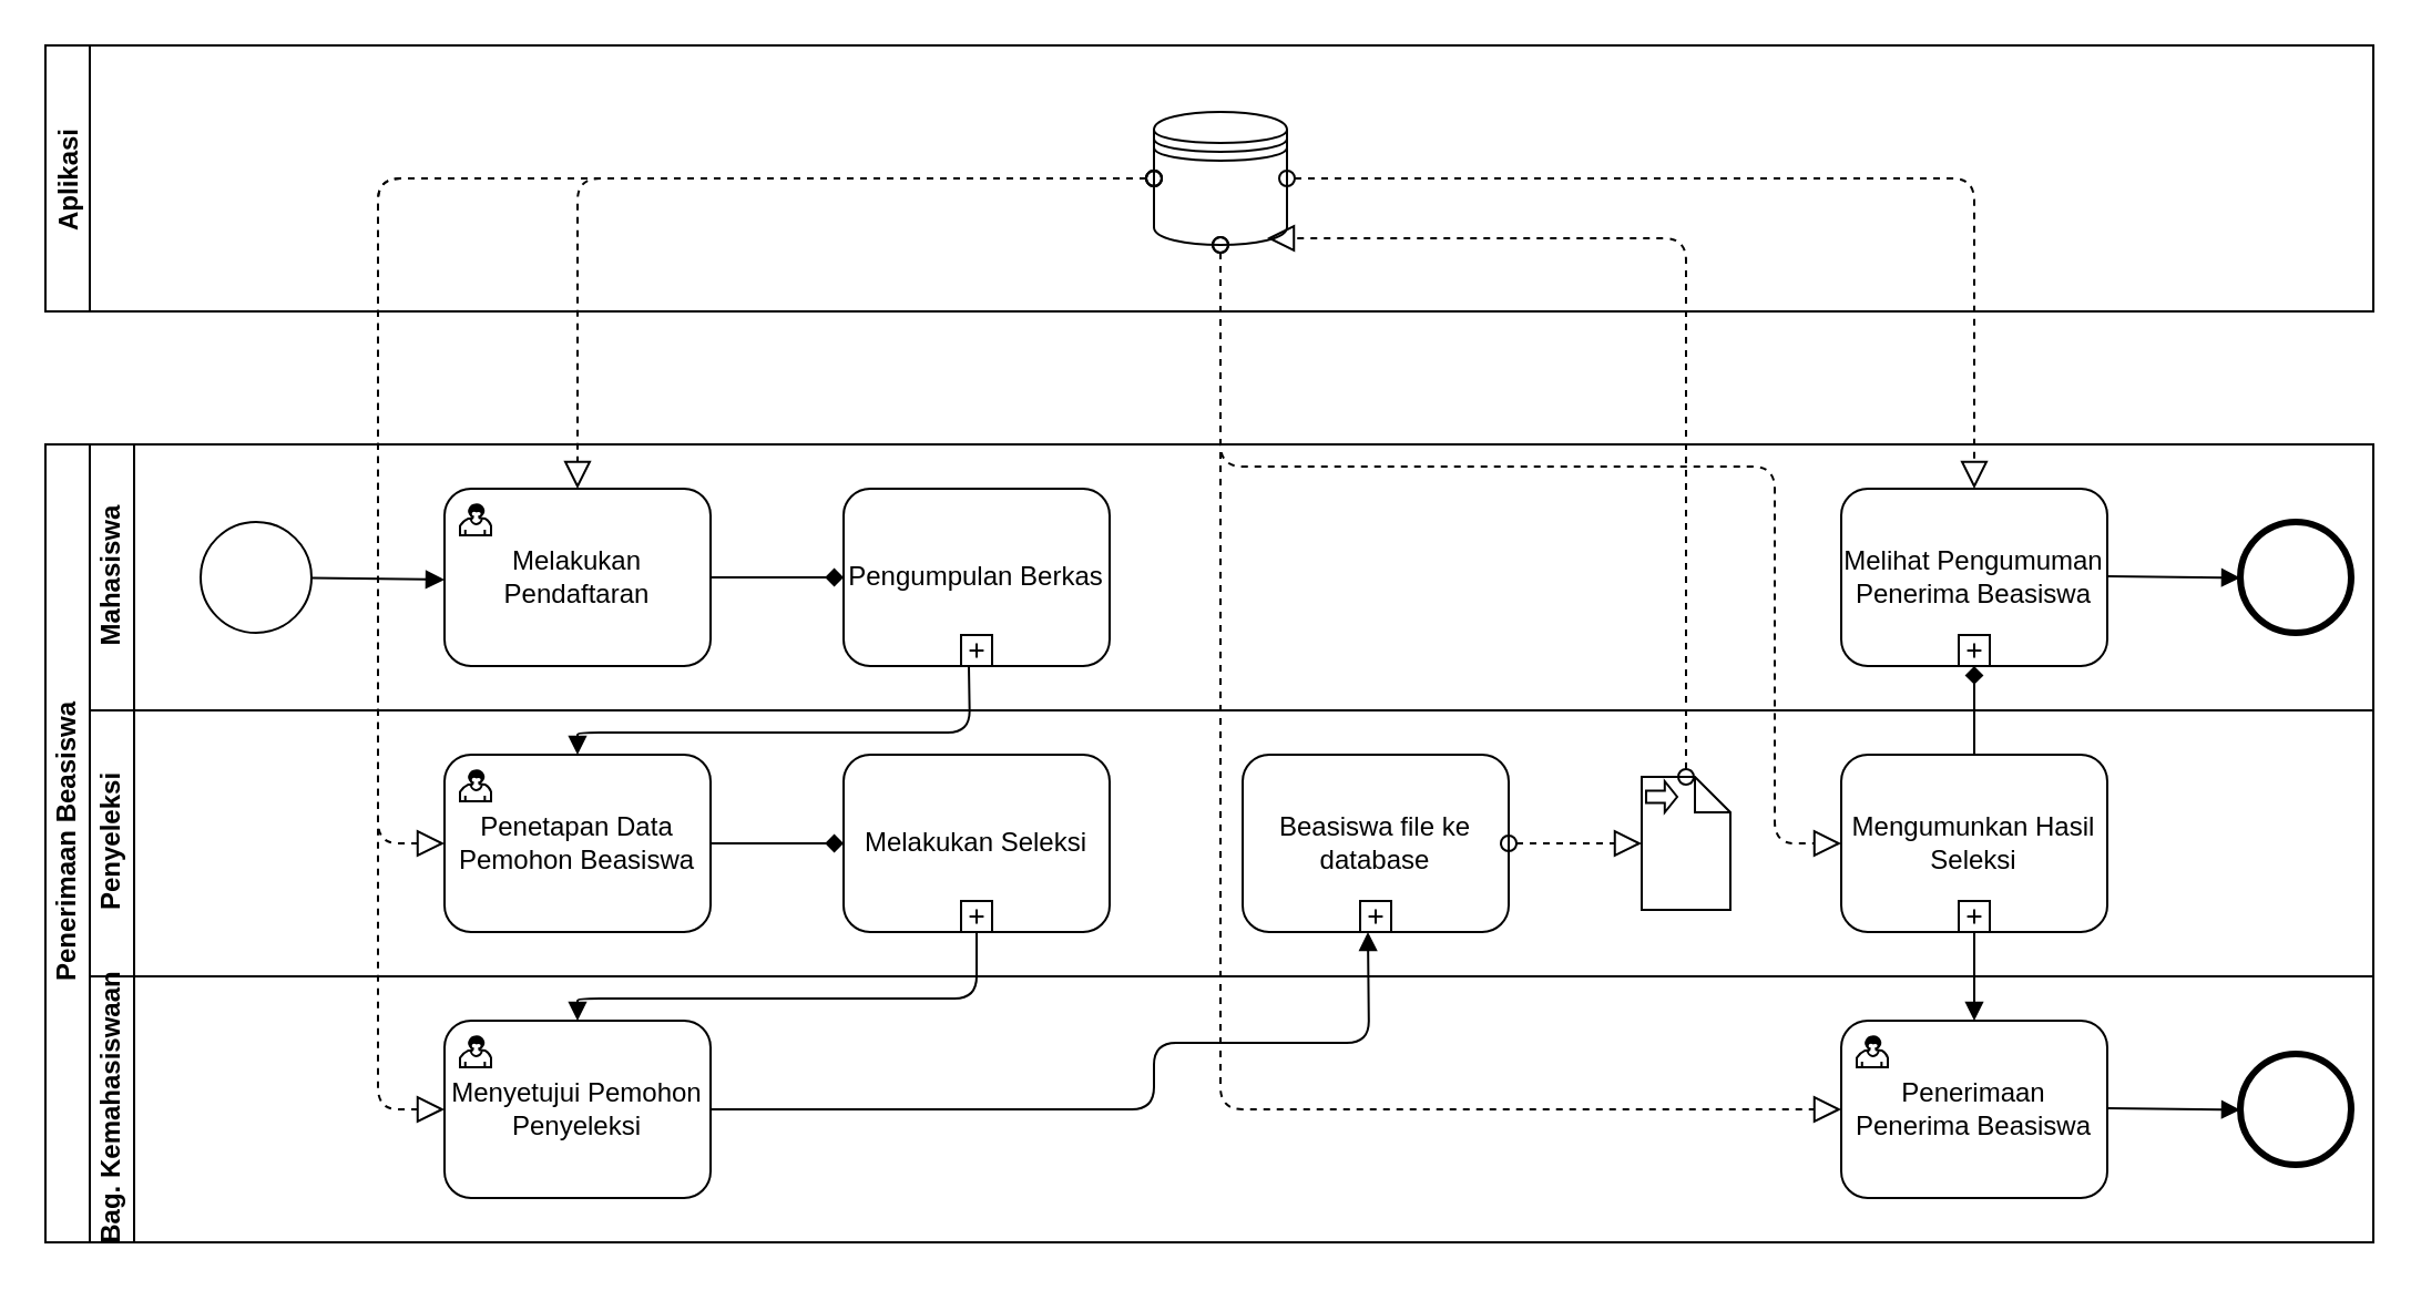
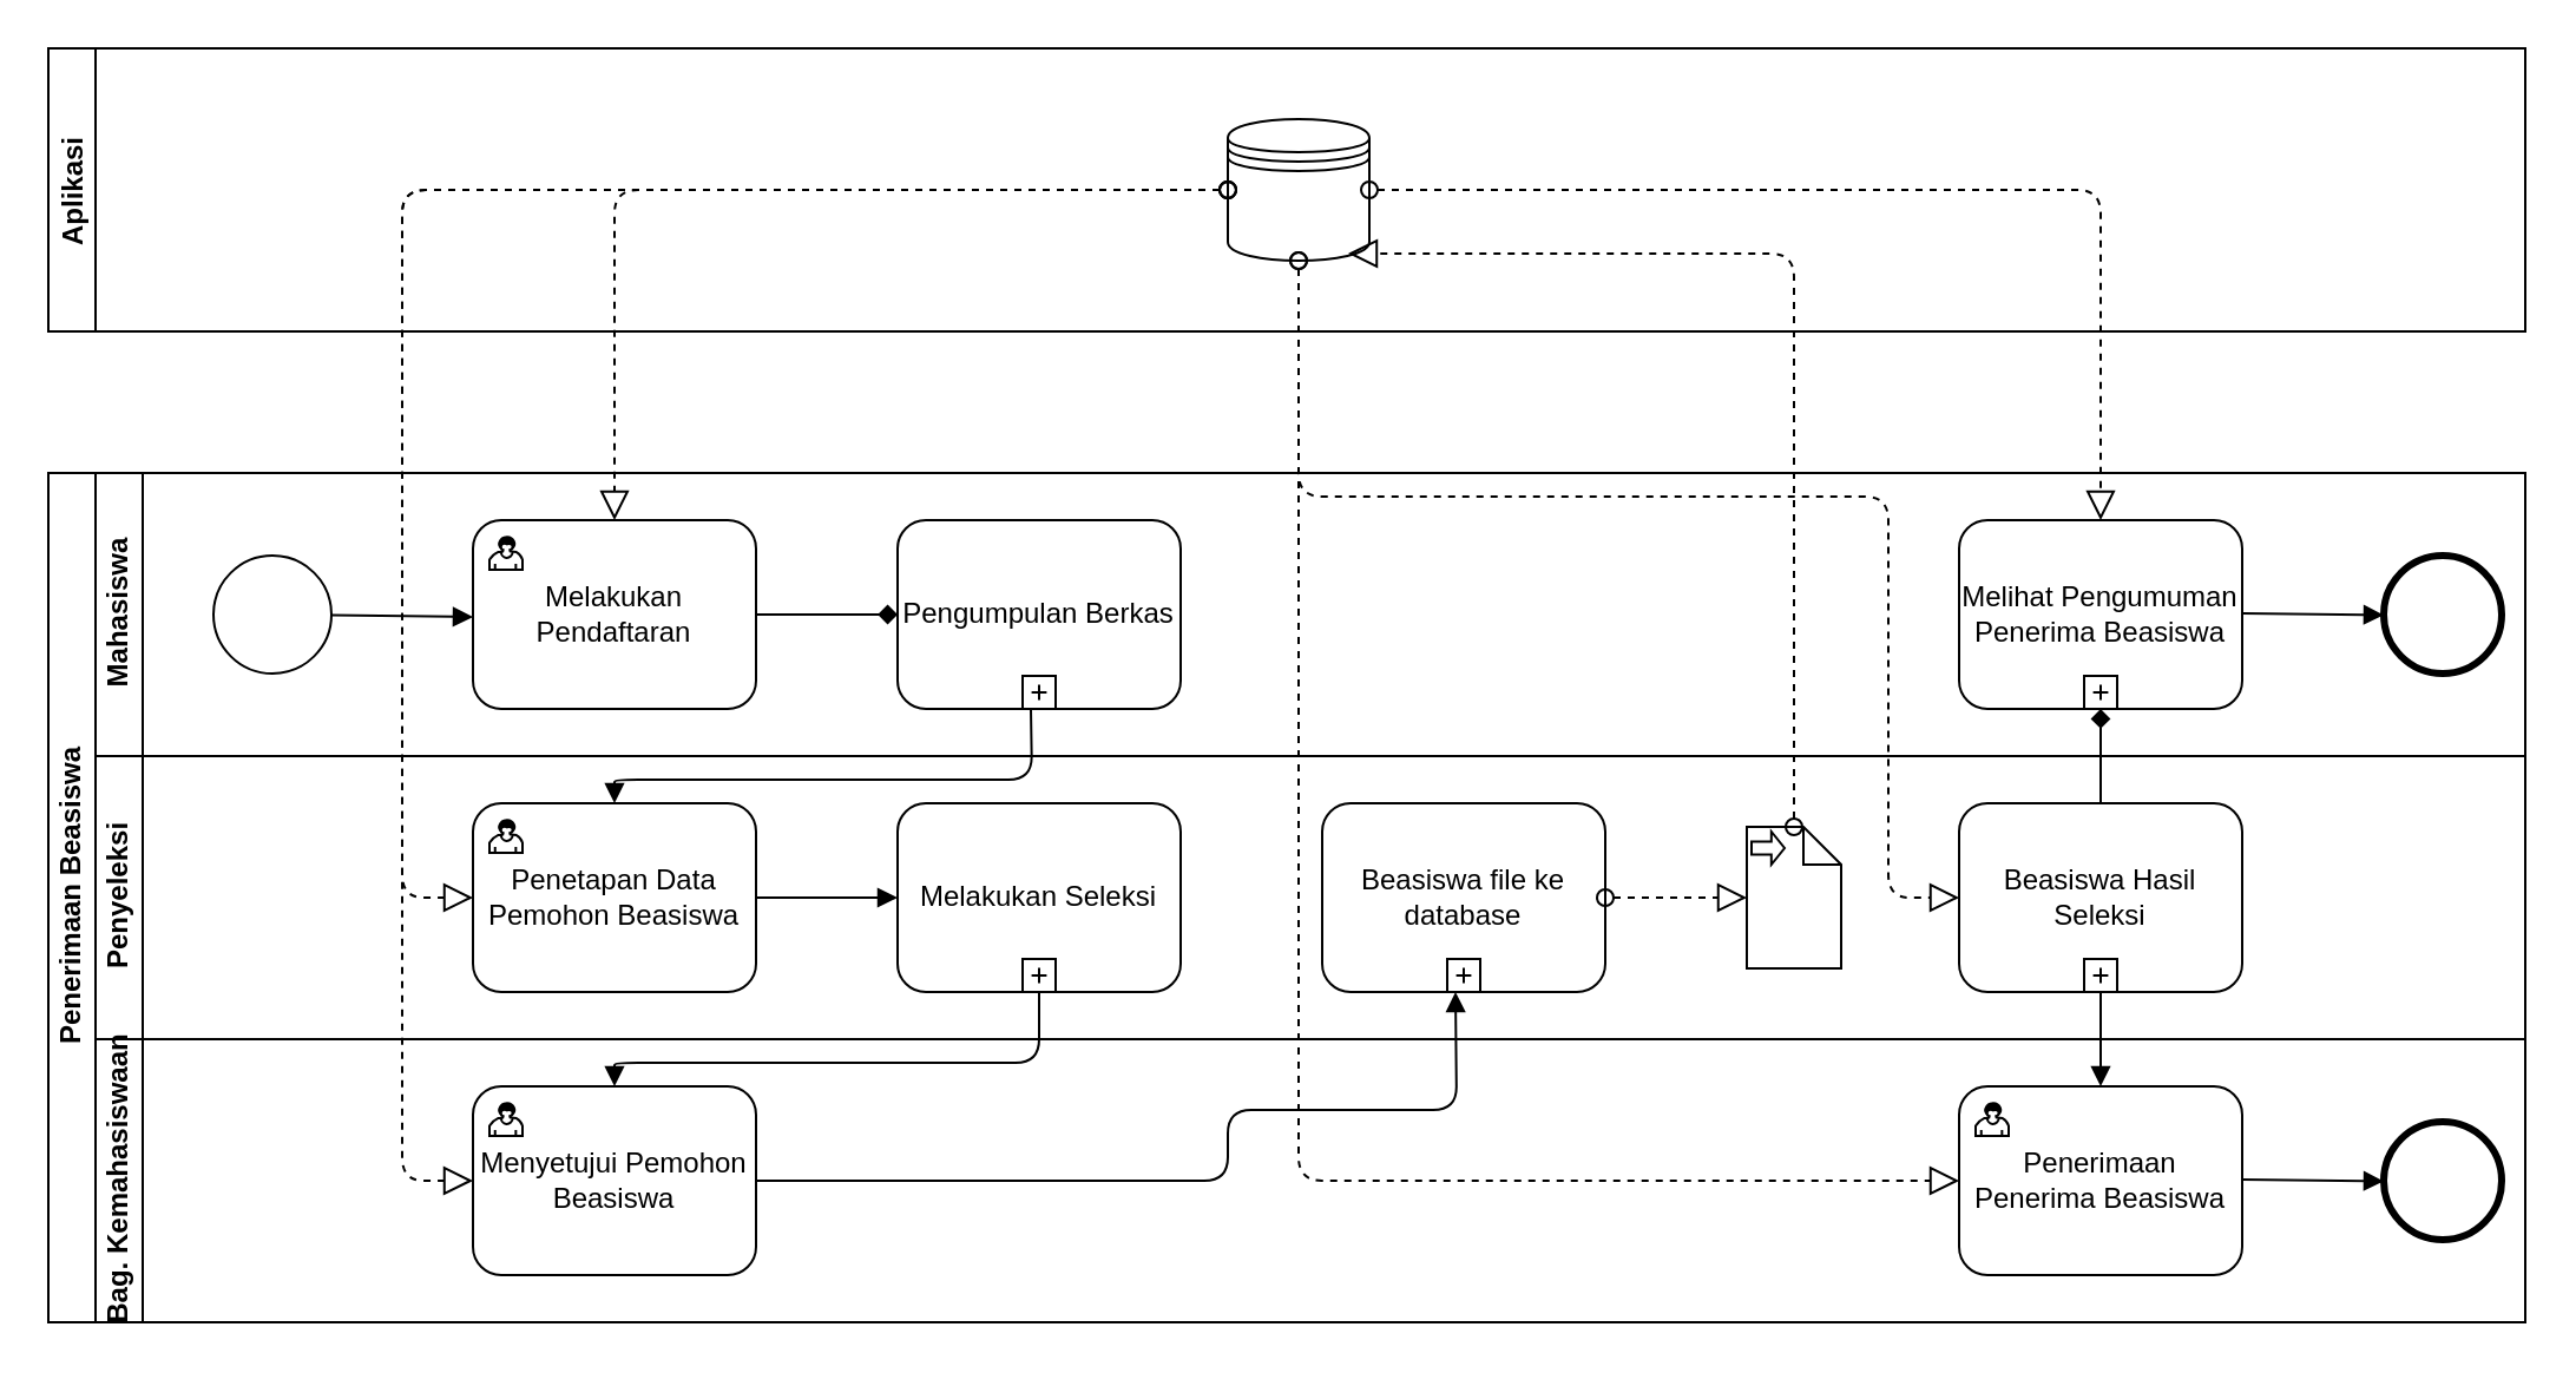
  <mxCell id="0" />
  <mxCell id="1" parent="0" />
  <mxCell id="2" value="Penerimaan Beasiswa" style="swimlane;html=1;childLayout=stackLayout;resizeParent=1;resizeParentMax=0;horizontal=0;startSize=20;horizontalStack=0;" parent="1" vertex="1"><mxGeometry x="20" y="200" width="1050" height="360" as="geometry" /></mxCell>
  <mxCell id="3" value="Mahasiswa" style="swimlane;html=1;startSize=20;horizontal=0;" parent="2" vertex="1"><mxGeometry x="20" width="1030" height="120" as="geometry" /></mxCell>
  <mxCell id="4" value="" style="endArrow=block;endFill=1;endSize=6;html=1;" parent="3" edge="1"><mxGeometry width="100" relative="1" as="geometry"><mxPoint x="909.998" y="59.504" as="sourcePoint" /><mxPoint x="970" y="60.21" as="targetPoint" /></mxGeometry></mxCell>
  <mxCell id="5" value="Melihat Pengumuman Penerima Beasiswa" style="html=1;whiteSpace=wrap;rounded=1;dropTarget=0;" parent="3" vertex="1"><mxGeometry x="790" y="20" width="120" height="80" as="geometry" /></mxCell>
  <mxCell id="6" value="" style="html=1;shape=plus;outlineConnect=0;" parent="5" vertex="1"><mxGeometry x="0.5" y="1" width="14" height="14" relative="1" as="geometry"><mxPoint x="-7" y="-14" as="offset" /></mxGeometry></mxCell>
  <mxCell id="7" value="" style="shape=mxgraph.bpmn.shape;html=1;verticalLabelPosition=bottom;labelBackgroundColor=#ffffff;verticalAlign=top;align=center;perimeter=ellipsePerimeter;outlineConnect=0;outline=end;symbol=general;" parent="3" vertex="1"><mxGeometry x="970" y="35" width="50" height="50" as="geometry" /></mxCell>
  <mxCell id="8" value="" style="shape=mxgraph.bpmn.shape;html=1;verticalLabelPosition=bottom;labelBackgroundColor=#ffffff;verticalAlign=top;align=center;perimeter=ellipsePerimeter;outlineConnect=0;outline=standard;symbol=general;" parent="3" vertex="1"><mxGeometry x="50" y="35" width="50" height="50" as="geometry" /></mxCell>
  <mxCell id="9" value="Melakukan Pendaftaran" style="html=1;whiteSpace=wrap;rounded=1;dropTarget=0;" parent="3" vertex="1"><mxGeometry x="160" y="20" width="120" height="80" as="geometry" /></mxCell>
  <mxCell id="10" value="" style="html=1;shape=mxgraph.bpmn.user_task;outlineConnect=0;" parent="9" vertex="1"><mxGeometry width="14" height="14" relative="1" as="geometry"><mxPoint x="7" y="7" as="offset" /></mxGeometry></mxCell>
  <mxCell id="11" value="Pengumpulan Berkas" style="html=1;whiteSpace=wrap;rounded=1;dropTarget=0;" parent="3" vertex="1"><mxGeometry x="340" y="20" width="120" height="80" as="geometry" /></mxCell>
  <mxCell id="12" value="" style="html=1;shape=plus;outlineConnect=0;" parent="11" vertex="1"><mxGeometry x="0.5" y="1" width="14" height="14" relative="1" as="geometry"><mxPoint x="-7" y="-14" as="offset" /></mxGeometry></mxCell>
  <mxCell id="13" value="" style="endArrow=diamond;endFill=1;endSize=6;html=1;exitX=1;exitY=0.5;exitDx=0;exitDy=0;entryX=0;entryY=0.5;entryDx=0;entryDy=0;" parent="3" source="9" target="11" edge="1"><mxGeometry width="100" relative="1" as="geometry"><mxPoint x="460" y="80" as="sourcePoint" /><mxPoint x="560" y="80" as="targetPoint" /></mxGeometry></mxCell>
  <mxCell id="14" value="Penyeleksi" style="swimlane;html=1;startSize=20;horizontal=0;" parent="2" vertex="1"><mxGeometry x="20" y="120" width="1030" height="120" as="geometry" /></mxCell>
  <mxCell id="15" value="Beasiswa file ke database" style="html=1;whiteSpace=wrap;rounded=1;dropTarget=0;" vertex="1" parent="14"><mxGeometry x="520" y="20" width="120" height="80" as="geometry" /></mxCell>
  <mxCell id="16" value="" style="html=1;shape=plus;outlineConnect=0;" vertex="1" parent="15"><mxGeometry x="0.5" y="1" width="14" height="14" relative="1" as="geometry"><mxPoint x="-7" y="-14" as="offset" /></mxGeometry></mxCell>
  <mxCell id="17" value="" style="shape=note;whiteSpace=wrap;size=16;html=1;dropTarget=0;" vertex="1" parent="14"><mxGeometry x="700" y="30" width="40" height="60" as="geometry" /></mxCell>
  <mxCell id="18" value="" style="html=1;shape=singleArrow;arrowWidth=0.4;arrowSize=0.4;outlineConnect=0;" vertex="1" parent="17"><mxGeometry width="14" height="14" relative="1" as="geometry"><mxPoint x="2" y="2" as="offset" /></mxGeometry></mxCell>
  <mxCell id="19" value="Penetapan Data Pemohon Beasiswa" style="html=1;whiteSpace=wrap;rounded=1;dropTarget=0;" parent="14" vertex="1"><mxGeometry x="160" y="20" width="120" height="80" as="geometry" /></mxCell>
  <mxCell id="20" value="" style="html=1;shape=mxgraph.bpmn.user_task;outlineConnect=0;" parent="19" vertex="1"><mxGeometry width="14" height="14" relative="1" as="geometry"><mxPoint x="7" y="7" as="offset" /></mxGeometry></mxCell>
  <mxCell id="21" value="Melakukan Seleksi" style="html=1;whiteSpace=wrap;rounded=1;dropTarget=0;" parent="14" vertex="1"><mxGeometry x="340" y="20" width="120" height="80" as="geometry" /></mxCell>
  <mxCell id="22" value="" style="html=1;shape=plus;outlineConnect=0;" parent="21" vertex="1"><mxGeometry x="0.5" y="1" width="14" height="14" relative="1" as="geometry"><mxPoint x="-7" y="-14" as="offset" /></mxGeometry></mxCell>
- <mxCell id="23" value="" style="endArrow=diamond;endFill=1;endSize=6;html=1;exitX=1;exitY=0.5;exitDx=0;exitDy=0;entryX=0;entryY=0.5;entryDx=0;entryDy=0;" parent="14" source="19" target="21" edge="1"><mxGeometry width="100" relative="1" as="geometry"><mxPoint x="460" y="160" as="sourcePoint" /><mxPoint x="560" y="160" as="targetPoint" /></mxGeometry></mxCell>
- <mxCell id="24" value="Mengumunkan Hasil Seleksi" style="html=1;whiteSpace=wrap;rounded=1;dropTarget=0;" parent="14" vertex="1"><mxGeometry x="790" y="20" width="120" height="80" as="geometry" /></mxCell>
+ <mxCell id="23" value="" style="endArrow=block;endFill=1;endSize=6;html=1;exitX=1;exitY=0.5;exitDx=0;exitDy=0;entryX=0;entryY=0.5;entryDx=0;entryDy=0;" parent="14" source="19" target="21" edge="1"><mxGeometry width="100" relative="1" as="geometry"><mxPoint x="460" y="160" as="sourcePoint" /><mxPoint x="560" y="160" as="targetPoint" /></mxGeometry></mxCell>
+ <mxCell id="24" value="Beasiswa Hasil Seleksi" style="html=1;whiteSpace=wrap;rounded=1;dropTarget=0;" parent="14" vertex="1"><mxGeometry x="790" y="20" width="120" height="80" as="geometry" /></mxCell>
  <mxCell id="25" value="" style="html=1;shape=plus;outlineConnect=0;" parent="24" vertex="1"><mxGeometry x="0.5" y="1" width="14" height="14" relative="1" as="geometry"><mxPoint x="-7" y="-14" as="offset" /></mxGeometry></mxCell>
  <mxCell id="26" value="" style="startArrow=oval;startFill=0;startSize=7;endArrow=block;endFill=0;endSize=10;dashed=1;html=1;exitX=1;exitY=0.5;exitDx=0;exitDy=0;entryX=0;entryY=0.5;entryDx=0;entryDy=0;entryPerimeter=0;" edge="1" parent="14" source="15" target="17"><mxGeometry width="100" relative="1" as="geometry"><mxPoint x="460" y="-20" as="sourcePoint" /><mxPoint x="560" y="-20" as="targetPoint" /></mxGeometry></mxCell>
  <mxCell id="27" value="Bag. Kemahasiswaan" style="swimlane;html=1;startSize=20;horizontal=0;" parent="2" vertex="1"><mxGeometry x="20" y="240" width="1030" height="120" as="geometry" /></mxCell>
- <mxCell id="28" value="Menyetujui Pemohon Penyeleksi" style="html=1;whiteSpace=wrap;rounded=1;dropTarget=0;" parent="27" vertex="1"><mxGeometry x="160" y="20" width="120" height="80" as="geometry" /></mxCell>
+ <mxCell id="28" value="Menyetujui Pemohon Beasiswa" style="html=1;whiteSpace=wrap;rounded=1;dropTarget=0;" parent="27" vertex="1"><mxGeometry x="160" y="20" width="120" height="80" as="geometry" /></mxCell>
  <mxCell id="29" value="" style="html=1;shape=mxgraph.bpmn.user_task;outlineConnect=0;" parent="28" vertex="1"><mxGeometry width="14" height="14" relative="1" as="geometry"><mxPoint x="7" y="7" as="offset" /></mxGeometry></mxCell>
  <mxCell id="30" value="" style="shape=mxgraph.bpmn.shape;html=1;verticalLabelPosition=bottom;labelBackgroundColor=#ffffff;verticalAlign=top;align=center;perimeter=ellipsePerimeter;outlineConnect=0;outline=end;symbol=general;" parent="27" vertex="1"><mxGeometry x="970" y="35" width="50" height="50" as="geometry" /></mxCell>
  <mxCell id="31" value="Penerimaan Penerima Beasiswa" style="html=1;whiteSpace=wrap;rounded=1;dropTarget=0;" parent="27" vertex="1"><mxGeometry x="790" y="20" width="120" height="80" as="geometry" /></mxCell>
  <mxCell id="32" value="" style="html=1;shape=mxgraph.bpmn.user_task;outlineConnect=0;" parent="31" vertex="1"><mxGeometry width="14" height="14" relative="1" as="geometry"><mxPoint x="7" y="7" as="offset" /></mxGeometry></mxCell>
  <mxCell id="33" value="" style="endArrow=block;endFill=1;endSize=6;html=1;" parent="27" edge="1"><mxGeometry width="100" relative="1" as="geometry"><mxPoint x="909.998" y="59.504" as="sourcePoint" /><mxPoint x="970" y="60.21" as="targetPoint" /></mxGeometry></mxCell>
  <mxCell id="34" value="" style="endArrow=block;endFill=1;endSize=6;html=1;exitX=0.25;exitY=1;exitDx=0;exitDy=0;entryX=0.5;entryY=0;entryDx=0;entryDy=0;" parent="2" source="12" target="19" edge="1"><mxGeometry width="100" relative="1" as="geometry"><mxPoint x="480" y="80" as="sourcePoint" /><mxPoint x="580" y="80" as="targetPoint" /><Array as="points"><mxPoint x="417" y="130" /><mxPoint x="240" y="130" /></Array></mxGeometry></mxCell>
  <mxCell id="35" value="" style="endArrow=block;endFill=1;endSize=6;html=1;exitX=0.5;exitY=1;exitDx=0;exitDy=0;entryX=0.5;entryY=0;entryDx=0;entryDy=0;" parent="2" source="22" target="28" edge="1"><mxGeometry width="100" relative="1" as="geometry"><mxPoint x="480" y="150" as="sourcePoint" /><mxPoint x="580" y="150" as="targetPoint" /><Array as="points"><mxPoint x="420" y="250" /><mxPoint x="240" y="250" /></Array></mxGeometry></mxCell>
  <mxCell id="36" value="" style="endArrow=diamond;endFill=1;endSize=6;html=1;entryX=0.5;entryY=1;entryDx=0;entryDy=0;exitX=0.5;exitY=0;exitDx=0;exitDy=0;" parent="2" source="24" target="5" edge="1"><mxGeometry width="100" relative="1" as="geometry"><mxPoint x="480" y="130" as="sourcePoint" /><mxPoint x="580" y="130" as="targetPoint" /></mxGeometry></mxCell>
  <mxCell id="37" value="" style="endArrow=block;endFill=1;endSize=6;html=1;entryX=0.5;entryY=0;entryDx=0;entryDy=0;exitX=0.5;exitY=1;exitDx=0;exitDy=0;" parent="2" source="24" target="31" edge="1"><mxGeometry width="100" relative="1" as="geometry"><mxPoint x="480" y="130" as="sourcePoint" /><mxPoint x="580" y="130" as="targetPoint" /></mxGeometry></mxCell>
  <mxCell id="38" value="" style="endArrow=block;endFill=1;endSize=6;html=1;entryX=0.25;entryY=1;entryDx=0;entryDy=0;exitX=1;exitY=0.5;exitDx=0;exitDy=0;" edge="1" parent="2" source="28" target="16"><mxGeometry width="100" relative="1" as="geometry"><mxPoint x="480" y="90" as="sourcePoint" /><mxPoint x="580" y="90" as="targetPoint" /><Array as="points"><mxPoint x="500" y="300" /><mxPoint x="500" y="270" /><mxPoint x="597" y="270" /></Array></mxGeometry></mxCell>
  <mxCell id="39" value="Aplikasi" style="swimlane;startSize=20;horizontal=0;" parent="1" vertex="1"><mxGeometry x="20" y="20" width="1050" height="120" as="geometry" /></mxCell>
  <mxCell id="40" value="" style="shape=datastore;whiteSpace=wrap;html=1;" parent="39" vertex="1"><mxGeometry x="500" y="30" width="60" height="60" as="geometry" /></mxCell>
  <mxCell id="41" value="" style="startArrow=oval;startFill=0;startSize=7;endArrow=block;endFill=0;endSize=10;dashed=1;html=1;exitX=0;exitY=0.5;exitDx=0;exitDy=0;entryX=0.5;entryY=0;entryDx=0;entryDy=0;" parent="1" source="40" target="9" edge="1"><mxGeometry width="100" relative="1" as="geometry"><mxPoint x="500" y="280" as="sourcePoint" /><mxPoint x="600" y="280" as="targetPoint" /><Array as="points"><mxPoint x="260" y="80" /></Array></mxGeometry></mxCell>
  <mxCell id="42" value="" style="endArrow=block;endFill=1;endSize=6;html=1;" parent="1" source="8" edge="1"><mxGeometry width="100" relative="1" as="geometry"><mxPoint x="500" y="280" as="sourcePoint" /><mxPoint x="200" y="261" as="targetPoint" /></mxGeometry></mxCell>
  <mxCell id="43" value="" style="startArrow=oval;startFill=0;startSize=7;endArrow=block;endFill=0;endSize=10;dashed=1;html=1;entryX=0;entryY=0.5;entryDx=0;entryDy=0;" parent="1" target="19" edge="1"><mxGeometry width="100" relative="1" as="geometry"><mxPoint x="520" y="80" as="sourcePoint" /><mxPoint x="600" y="280" as="targetPoint" /><Array as="points"><mxPoint x="170" y="80" /><mxPoint x="170" y="380" /></Array></mxGeometry></mxCell>
  <mxCell id="44" value="" style="startArrow=oval;startFill=0;startSize=7;endArrow=block;endFill=0;endSize=10;dashed=1;html=1;entryX=0;entryY=0.5;entryDx=0;entryDy=0;" parent="1" target="28" edge="1"><mxGeometry width="100" relative="1" as="geometry"><mxPoint x="520" y="80" as="sourcePoint" /><mxPoint x="600" y="350" as="targetPoint" /><Array as="points"><mxPoint x="170" y="80" /><mxPoint x="170" y="500" /></Array></mxGeometry></mxCell>
  <mxCell id="45" value="" style="startArrow=oval;startFill=0;startSize=7;endArrow=block;endFill=0;endSize=10;dashed=1;html=1;exitX=0.5;exitY=1;exitDx=0;exitDy=0;entryX=0;entryY=0.5;entryDx=0;entryDy=0;" parent="1" source="40" target="31" edge="1"><mxGeometry width="100" relative="1" as="geometry"><mxPoint x="500" y="330" as="sourcePoint" /><mxPoint x="320" y="520" as="targetPoint" /><Array as="points"><mxPoint x="550" y="500" /></Array></mxGeometry></mxCell>
  <mxCell id="46" value="" style="startArrow=oval;startFill=0;startSize=7;endArrow=block;endFill=0;endSize=10;dashed=1;html=1;exitX=1;exitY=0.5;exitDx=0;exitDy=0;entryX=0.5;entryY=0;entryDx=0;entryDy=0;" parent="1" source="40" target="5" edge="1"><mxGeometry width="100" relative="1" as="geometry"><mxPoint x="500" y="330" as="sourcePoint" /><mxPoint x="600" y="330" as="targetPoint" /><Array as="points"><mxPoint x="890" y="80" /></Array></mxGeometry></mxCell>
  <mxCell id="47" value="" style="startArrow=oval;startFill=0;startSize=7;endArrow=block;endFill=0;endSize=10;dashed=1;html=1;entryX=0.85;entryY=0.95;entryDx=0;entryDy=0;entryPerimeter=0;exitX=0.5;exitY=0;exitDx=0;exitDy=0;exitPerimeter=0;" edge="1" parent="1" source="17" target="40"><mxGeometry width="100" relative="1" as="geometry"><mxPoint x="500" y="300" as="sourcePoint" /><mxPoint x="600" y="300" as="targetPoint" /><Array as="points"><mxPoint x="760" y="107" /></Array></mxGeometry></mxCell>
  <mxCell id="48" value="" style="startArrow=oval;startFill=0;startSize=7;endArrow=block;endFill=0;endSize=10;dashed=1;html=1;entryX=0;entryY=0.5;entryDx=0;entryDy=0;" edge="1" parent="1" target="24"><mxGeometry width="100" relative="1" as="geometry"><mxPoint x="550" y="110" as="sourcePoint" /><mxPoint x="600" y="300" as="targetPoint" /><Array as="points"><mxPoint x="550" y="210" /><mxPoint x="800" y="210" /><mxPoint x="800" y="380" /></Array></mxGeometry></mxCell>
